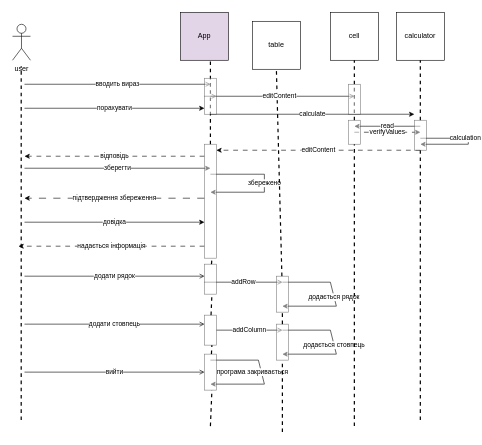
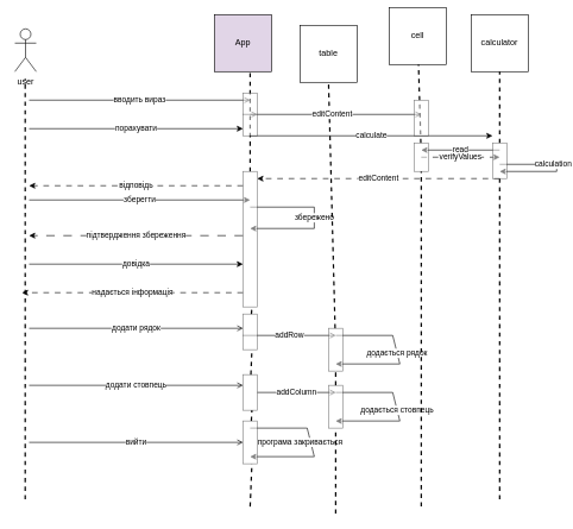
  <mxCell id="0" />
  <mxCell id="1" parent="0" />
  <mxCell id="2" value="user" style="shape=umlActor;verticalLabelPosition=bottom;verticalAlign=top;html=1;outlineConnect=0;" parent="1" vertex="1"><mxGeometry x="20" y="40" width="30" height="60" as="geometry" /></mxCell>
  <mxCell id="3" value="calculator" style="whiteSpace=wrap;html=1;aspect=fixed;" parent="1" vertex="1"><mxGeometry x="660" y="20" width="80" height="80" as="geometry" /></mxCell>
  <mxCell id="4" value="" style="endArrow=none;dashed=1;html=1;strokeWidth=2;rounded=0;entryX=0.625;entryY=1;entryDx=0;entryDy=0;entryPerimeter=0;" parent="1" source="40" target="20" edge="1"><mxGeometry width="50" height="50" relative="1" as="geometry"><mxPoint x="340" y="710" as="sourcePoint" /><mxPoint x="450" y="130" as="targetPoint" /></mxGeometry></mxCell>
  <mxCell id="5" value="" style="endArrow=none;dashed=1;html=1;strokeWidth=2;rounded=0;entryX=0.5;entryY=1;entryDx=0;entryDy=0;" parent="1" edge="1"><mxGeometry width="50" height="50" relative="1" as="geometry"><mxPoint x="34.5" y="700" as="sourcePoint" /><mxPoint x="34.5" y="110" as="targetPoint" /></mxGeometry></mxCell>
  <mxCell id="6" value="вводить вираз" style="endArrow=open;html=1;rounded=0;endFill=0;" parent="1" edge="1"><mxGeometry width="50" height="50" relative="1" as="geometry"><mxPoint x="40" y="140" as="sourcePoint" /><mxPoint x="350" y="140" as="targetPoint" /></mxGeometry></mxCell>
  <mxCell id="7" value="порахувати" style="endArrow=classic;html=1;rounded=0;" parent="1" edge="1"><mxGeometry width="50" height="50" relative="1" as="geometry"><mxPoint x="40" y="180" as="sourcePoint" /><mxPoint x="340" y="180" as="targetPoint" /></mxGeometry></mxCell>
  <mxCell id="8" value="відповідь" style="endArrow=classic;html=1;rounded=0;dashed=1;dashPattern=8 8;" parent="1" edge="1"><mxGeometry width="50" height="50" relative="1" as="geometry"><mxPoint x="340" y="260" as="sourcePoint" /><mxPoint x="40" y="260" as="targetPoint" /></mxGeometry></mxCell>
  <mxCell id="9" value="зберегти" style="endArrow=classic;html=1;rounded=0;" parent="1" edge="1"><mxGeometry width="50" height="50" relative="1" as="geometry"><mxPoint x="40" y="280" as="sourcePoint" /><mxPoint x="350" y="280" as="targetPoint" /></mxGeometry></mxCell>
  <mxCell id="10" value="програма закривається" style="endArrow=classic;html=1;rounded=0;" parent="1" edge="1"><mxGeometry x="-0.082" y="-15" width="50" height="50" relative="1" as="geometry"><mxPoint x="350" y="600" as="sourcePoint" /><mxPoint x="350" y="640" as="targetPoint" /><Array as="points"><mxPoint x="430" y="600" /><mxPoint x="440" y="640" /></Array><mxPoint as="offset" /></mxGeometry></mxCell>
  <mxCell id="11" value="підтвердження збереження" style="endArrow=classic;html=1;rounded=0;dashed=1;dashPattern=12 12;" parent="1" edge="1"><mxGeometry width="50" height="50" relative="1" as="geometry"><mxPoint x="340" y="330" as="sourcePoint" /><mxPoint x="40" y="330" as="targetPoint" /></mxGeometry></mxCell>
  <mxCell id="12" value="довідка" style="endArrow=classic;html=1;rounded=0;endFill=1;" parent="1" edge="1"><mxGeometry width="50" height="50" relative="1" as="geometry"><mxPoint x="40" y="370" as="sourcePoint" /><mxPoint x="340" y="370" as="targetPoint" /></mxGeometry></mxCell>
  <mxCell id="13" value="додати рядок" style="endArrow=open;html=1;rounded=0;endFill=0;" parent="1" edge="1"><mxGeometry width="50" height="50" relative="1" as="geometry"><mxPoint x="40" y="460" as="sourcePoint" /><mxPoint x="340" y="460" as="targetPoint" /></mxGeometry></mxCell>
  <mxCell id="14" value="додати стовпець" style="endArrow=open;html=1;rounded=0;endFill=0;" parent="1" edge="1"><mxGeometry width="50" height="50" relative="1" as="geometry"><mxPoint x="40" y="540" as="sourcePoint" /><mxPoint x="340" y="540" as="targetPoint" /></mxGeometry></mxCell>
  <mxCell id="15" value="вийти" style="endArrow=open;html=1;rounded=0;endFill=0;entryX=0;entryY=0.5;entryDx=0;entryDy=0;" parent="1" edge="1" target="47"><mxGeometry width="50" height="50" relative="1" as="geometry"><mxPoint x="40" y="620" as="sourcePoint" /><mxPoint x="280" y="620" as="targetPoint" /></mxGeometry></mxCell>
  <mxCell id="16" value="збережено" style="endArrow=classic;html=1;rounded=0;" parent="1" edge="1"><mxGeometry width="50" height="50" relative="1" as="geometry"><mxPoint x="350" y="290" as="sourcePoint" /><mxPoint x="350" y="320" as="targetPoint" /><Array as="points"><mxPoint x="440" y="290" /><mxPoint x="440" y="320" /></Array><mxPoint as="offset" /></mxGeometry></mxCell>
  <mxCell id="17" value="додається стовпець" style="endArrow=classic;html=1;rounded=0;" parent="1" edge="1"><mxGeometry width="50" height="50" relative="1" as="geometry"><mxPoint x="470" y="550" as="sourcePoint" /><mxPoint x="470" y="590" as="targetPoint" /><Array as="points"><mxPoint x="550" y="550" /><mxPoint x="560" y="590" /></Array><mxPoint as="offset" /></mxGeometry></mxCell>
  <mxCell id="18" value="додається рядок" style="endArrow=classic;html=1;rounded=0;" parent="1" edge="1"><mxGeometry width="50" height="50" relative="1" as="geometry"><mxPoint x="470" y="470" as="sourcePoint" /><mxPoint x="470" y="510" as="targetPoint" /><Array as="points"><mxPoint x="550" y="470" /><mxPoint x="560" y="510" /></Array><mxPoint as="offset" /></mxGeometry></mxCell>
  <mxCell id="19" value="надається інформація" style="endArrow=classic;html=1;rounded=0;dashed=1;dashPattern=8 8;" parent="1" edge="1"><mxGeometry width="50" height="50" relative="1" as="geometry"><mxPoint x="340" y="410" as="sourcePoint" /><mxPoint x="30" y="410" as="targetPoint" /></mxGeometry></mxCell>
  <mxCell id="20" value="App" style="whiteSpace=wrap;html=1;aspect=fixed;fillColor=#e1d5e7;" vertex="1" parent="1"><mxGeometry x="300" y="20" width="80" height="80" as="geometry" /></mxCell>
  <mxCell id="21" value="" style="endArrow=none;dashed=1;html=1;strokeWidth=2;rounded=0;" edge="1" parent="1" source="35" target="3"><mxGeometry width="50" height="50" relative="1" as="geometry"><mxPoint x="700" y="700" as="sourcePoint" /><mxPoint x="619.5" y="130" as="targetPoint" /></mxGeometry></mxCell>
  <mxCell id="22" value="table" style="whiteSpace=wrap;html=1;aspect=fixed;" vertex="1" parent="1"><mxGeometry x="420" y="35" width="80" height="80" as="geometry" /></mxCell>
  <mxCell id="23" value="" style="endArrow=none;dashed=1;html=1;strokeWidth=2;rounded=0;entryX=0.5;entryY=1;entryDx=0;entryDy=0;" edge="1" parent="1" source="51" target="22"><mxGeometry width="50" height="50" relative="1" as="geometry"><mxPoint x="470" y="720" as="sourcePoint" /><mxPoint x="480" y="110" as="targetPoint" /></mxGeometry></mxCell>
- <mxCell id="24" value="cell" style="whiteSpace=wrap;html=1;aspect=fixed;" vertex="1" parent="1"><mxGeometry x="550" y="20" width="80" height="80" as="geometry" /></mxCell>
+ <mxCell id="24" value="cell" style="whiteSpace=wrap;html=1;aspect=fixed;" vertex="1" parent="1"><mxGeometry x="545" y="10" width="80" height="80" as="geometry" /></mxCell>
  <mxCell id="25" value="" style="endArrow=none;dashed=1;html=1;strokeWidth=2;rounded=0;" edge="1" parent="1" target="24" source="49"><mxGeometry width="50" height="50" relative="1" as="geometry"><mxPoint x="590" y="710" as="sourcePoint" /><mxPoint x="509.5" y="130" as="targetPoint" /></mxGeometry></mxCell>
  <mxCell id="26" value="addColumn" style="endArrow=open;html=1;rounded=0;endFill=0;" edge="1" parent="1" source="45"><mxGeometry width="50" height="50" relative="1" as="geometry"><mxPoint x="340" y="550" as="sourcePoint" /><mxPoint x="470" y="550" as="targetPoint" /></mxGeometry></mxCell>
  <mxCell id="27" value="addRow" style="endArrow=open;html=1;rounded=0;endFill=0;" edge="1" parent="1"><mxGeometry width="50" height="50" relative="1" as="geometry"><mxPoint x="340" y="470" as="sourcePoint" /><mxPoint x="470" y="470" as="targetPoint" /></mxGeometry></mxCell>
  <mxCell id="28" value="editContent" style="endArrow=open;html=1;rounded=0;endFill=0;exitX=0;exitY=0.5;exitDx=0;exitDy=0;" edge="1" parent="1" source="38"><mxGeometry width="50" height="50" relative="1" as="geometry"><mxPoint x="350" y="160" as="sourcePoint" /><mxPoint x="590" y="160" as="targetPoint" /></mxGeometry></mxCell>
  <mxCell id="29" value="calculate" style="endArrow=classic;html=1;rounded=0;" edge="1" parent="1"><mxGeometry width="50" height="50" relative="1" as="geometry"><mxPoint x="350" y="190" as="sourcePoint" /><mxPoint x="690" y="190" as="targetPoint" /></mxGeometry></mxCell>
  <mxCell id="30" value="read" style="endArrow=classic;html=1;rounded=0;" edge="1" parent="1"><mxGeometry width="50" height="50" relative="1" as="geometry"><mxPoint x="700" y="210" as="sourcePoint" /><mxPoint x="590" y="210" as="targetPoint" /></mxGeometry></mxCell>
  <mxCell id="31" value="editContent" style="endArrow=classic;html=1;rounded=0;dashed=1;dashPattern=8 8;" edge="1" parent="1"><mxGeometry width="50" height="50" relative="1" as="geometry"><mxPoint x="700" y="250" as="sourcePoint" /><mxPoint x="360" y="250" as="targetPoint" /><mxPoint as="offset" /></mxGeometry></mxCell>
  <mxCell id="32" value="verifyValues" style="endArrow=classic;html=1;rounded=0;dashed=1;dashPattern=8 8;" edge="1" parent="1"><mxGeometry width="50" height="50" relative="1" as="geometry"><mxPoint x="590" y="220" as="sourcePoint" /><mxPoint x="700" y="220" as="targetPoint" /></mxGeometry></mxCell>
  <mxCell id="33" value="calculation" style="endArrow=classic;html=1;rounded=0;" edge="1" parent="1"><mxGeometry x="-0.059" y="-5" width="50" height="50" relative="1" as="geometry"><mxPoint x="700" y="230" as="sourcePoint" /><mxPoint x="700" y="240" as="targetPoint" /><Array as="points"><mxPoint x="780" y="230" /><mxPoint x="780" y="240" /></Array><mxPoint as="offset" /></mxGeometry></mxCell>
  <mxCell id="34" value="" style="endArrow=none;dashed=1;html=1;strokeWidth=2;rounded=0;" edge="1" parent="1" target="35"><mxGeometry width="50" height="50" relative="1" as="geometry"><mxPoint x="700" y="700" as="sourcePoint" /><mxPoint x="700" y="100" as="targetPoint" /></mxGeometry></mxCell>
  <mxCell id="35" value="" style="rounded=0;whiteSpace=wrap;html=1;opacity=50;" vertex="1" parent="1"><mxGeometry x="690" y="200" width="20" height="50" as="geometry" /></mxCell>
  <mxCell id="36" value="" style="rounded=0;whiteSpace=wrap;html=1;opacity=50;" vertex="1" parent="1"><mxGeometry x="580" y="140" width="20" height="50" as="geometry" /></mxCell>
  <mxCell id="37" value="" style="endArrow=open;html=1;rounded=0;endFill=0;" edge="1" parent="1" target="38"><mxGeometry width="50" height="50" relative="1" as="geometry"><mxPoint x="350" y="160" as="sourcePoint" /><mxPoint x="590" y="160" as="targetPoint" /></mxGeometry></mxCell>
  <mxCell id="38" value="" style="rounded=0;whiteSpace=wrap;html=1;opacity=50;" vertex="1" parent="1"><mxGeometry x="340" y="130" width="20" height="60" as="geometry" /></mxCell>
  <mxCell id="39" value="" style="endArrow=none;dashed=1;html=1;strokeWidth=2;rounded=0;entryX=0.625;entryY=1;entryDx=0;entryDy=0;entryPerimeter=0;" edge="1" parent="1" source="42" target="40"><mxGeometry width="50" height="50" relative="1" as="geometry"><mxPoint x="340" y="710" as="sourcePoint" /><mxPoint x="350" y="100" as="targetPoint" /></mxGeometry></mxCell>
  <mxCell id="40" value="" style="rounded=0;whiteSpace=wrap;html=1;opacity=50;" vertex="1" parent="1"><mxGeometry x="340" y="240" width="20" height="190" as="geometry" /></mxCell>
  <mxCell id="41" value="" style="endArrow=none;dashed=1;html=1;strokeWidth=2;rounded=0;entryX=0.625;entryY=1;entryDx=0;entryDy=0;entryPerimeter=0;" edge="1" parent="1" source="45" target="42"><mxGeometry width="50" height="50" relative="1" as="geometry"><mxPoint x="340" y="710" as="sourcePoint" /><mxPoint x="353" y="430" as="targetPoint" /></mxGeometry></mxCell>
  <mxCell id="42" value="" style="rounded=0;whiteSpace=wrap;html=1;opacity=50;" vertex="1" parent="1"><mxGeometry x="340" y="440" width="20" height="50" as="geometry" /></mxCell>
  <mxCell id="43" value="" style="endArrow=open;html=1;rounded=0;endFill=0;" edge="1" parent="1" target="45"><mxGeometry width="50" height="50" relative="1" as="geometry"><mxPoint x="340" y="550" as="sourcePoint" /><mxPoint x="470" y="550" as="targetPoint" /></mxGeometry></mxCell>
  <mxCell id="44" value="" style="endArrow=none;dashed=1;html=1;strokeWidth=2;rounded=0;entryX=0.625;entryY=1;entryDx=0;entryDy=0;entryPerimeter=0;" edge="1" parent="1" source="47" target="45"><mxGeometry width="50" height="50" relative="1" as="geometry"><mxPoint x="350" y="710" as="sourcePoint" /><mxPoint x="353" y="490" as="targetPoint" /></mxGeometry></mxCell>
  <mxCell id="45" value="" style="rounded=0;whiteSpace=wrap;html=1;opacity=50;" vertex="1" parent="1"><mxGeometry x="340" y="525" width="20" height="50" as="geometry" /></mxCell>
  <mxCell id="46" value="" style="endArrow=none;dashed=1;html=1;strokeWidth=2;rounded=0;entryX=0.625;entryY=1;entryDx=0;entryDy=0;entryPerimeter=0;" edge="1" parent="1" target="47"><mxGeometry width="50" height="50" relative="1" as="geometry"><mxPoint x="350" y="710" as="sourcePoint" /><mxPoint x="353" y="575" as="targetPoint" /></mxGeometry></mxCell>
  <mxCell id="47" value="" style="rounded=0;whiteSpace=wrap;html=1;opacity=50;" parent="1" vertex="1"><mxGeometry x="340" y="590" width="20" height="60" as="geometry" /></mxCell>
  <mxCell id="48" value="" style="endArrow=none;dashed=1;html=1;strokeWidth=2;rounded=0;" edge="1" parent="1" target="49"><mxGeometry width="50" height="50" relative="1" as="geometry"><mxPoint x="590" y="710" as="sourcePoint" /><mxPoint x="590" y="100" as="targetPoint" /></mxGeometry></mxCell>
  <mxCell id="49" value="" style="rounded=0;whiteSpace=wrap;html=1;opacity=50;" vertex="1" parent="1"><mxGeometry x="580" y="200" width="20" height="40" as="geometry" /></mxCell>
  <mxCell id="50" value="" style="endArrow=none;dashed=1;html=1;strokeWidth=2;rounded=0;entryX=0.5;entryY=1;entryDx=0;entryDy=0;" edge="1" parent="1" source="53" target="51"><mxGeometry width="50" height="50" relative="1" as="geometry"><mxPoint x="470" y="720" as="sourcePoint" /><mxPoint x="470" y="100" as="targetPoint" /></mxGeometry></mxCell>
  <mxCell id="51" value="" style="rounded=0;whiteSpace=wrap;html=1;opacity=50;" vertex="1" parent="1"><mxGeometry x="460" y="460" width="20" height="60" as="geometry" /></mxCell>
  <mxCell id="52" value="" style="endArrow=none;dashed=1;html=1;strokeWidth=2;rounded=0;entryX=0.5;entryY=1;entryDx=0;entryDy=0;" edge="1" parent="1" target="53"><mxGeometry width="50" height="50" relative="1" as="geometry"><mxPoint x="470" y="720" as="sourcePoint" /><mxPoint x="470" y="520" as="targetPoint" /></mxGeometry></mxCell>
  <mxCell id="53" value="" style="rounded=0;whiteSpace=wrap;html=1;opacity=50;" vertex="1" parent="1"><mxGeometry x="460" y="540" width="20" height="60" as="geometry" /></mxCell>
